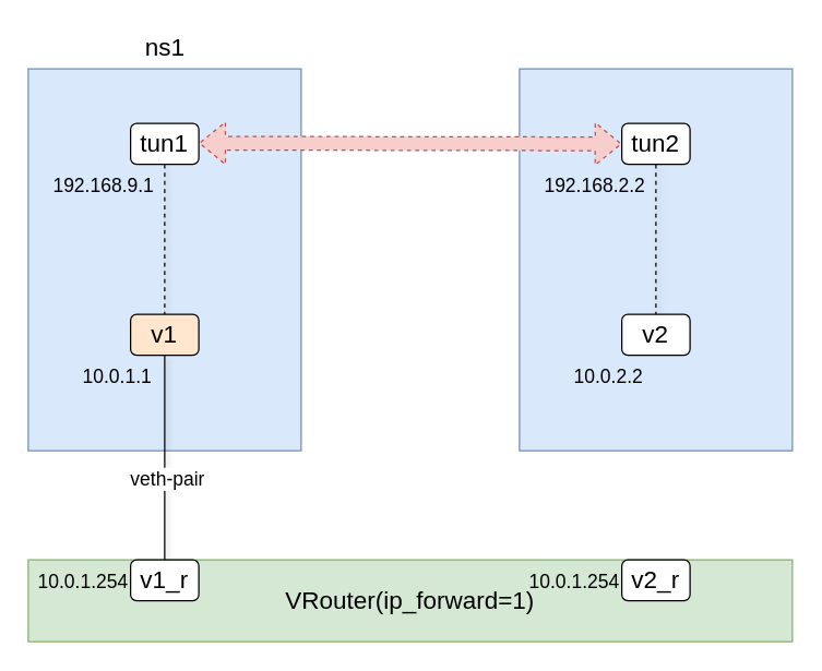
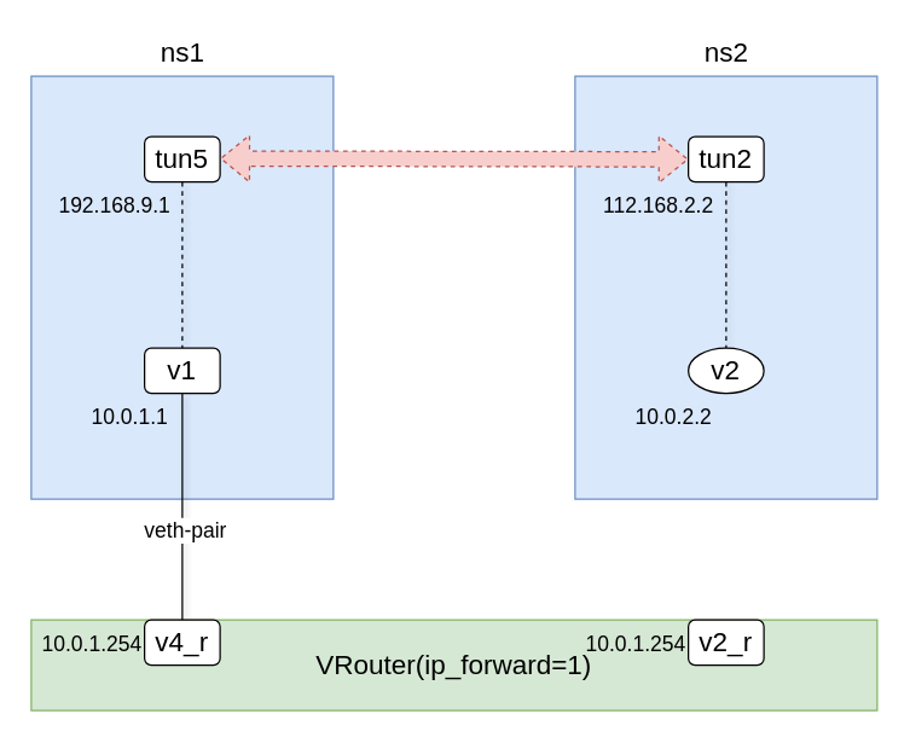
  <mxCell id="0" />
  <mxCell id="1" parent="0" />
  <mxCell id="2" value="" style="rounded=0;whiteSpace=wrap;html=1;align=left;fillColor=#dae8fc;strokeColor=#6c8ebf;" vertex="1" parent="1"><mxGeometry x="20" y="50" width="200" height="280" as="geometry" /></mxCell>
  <mxCell id="3" value="ns1" style="text;html=1;resizable=0;autosize=1;align=center;verticalAlign=middle;points=[];fillColor=none;strokeColor=none;rounded=0;fontSize=18;" vertex="1" parent="1"><mxGeometry x="100" y="20" width="40" height="30" as="geometry" /></mxCell>
  <mxCell id="4" value="" style="rounded=0;whiteSpace=wrap;html=1;align=left;fillColor=#dae8fc;strokeColor=#6c8ebf;" vertex="1" parent="1"><mxGeometry x="380" y="50" width="200" height="280" as="geometry" /></mxCell>
+ <mxCell id="5" value="ns2" style="text;html=1;resizable=0;autosize=1;align=center;verticalAlign=middle;points=[];fillColor=none;strokeColor=none;rounded=0;fontSize=18;" vertex="1" parent="1"><mxGeometry x="460" y="20" width="40" height="30" as="geometry" /></mxCell>
  <mxCell id="6" value="VRouter(ip_forward=1)" style="rounded=0;whiteSpace=wrap;html=1;fontSize=18;fillColor=#d5e8d4;strokeColor=#82b366;" vertex="1" parent="1"><mxGeometry x="20" y="410" width="560" height="60" as="geometry" /></mxCell>
  <mxCell id="7" style="edgeStyle=orthogonalEdgeStyle;rounded=0;orthogonalLoop=1;jettySize=auto;html=1;exitX=0.5;exitY=1;exitDx=0;exitDy=0;entryX=0.5;entryY=0;entryDx=0;entryDy=0;shadow=1;dashed=1;fontSize=18;endArrow=none;endFill=0;" edge="1" parent="1" source="8" target="13"><mxGeometry relative="1" as="geometry" /></mxCell>
- <mxCell id="8" value="tun1" style="rounded=1;whiteSpace=wrap;html=1;fontSize=18;" vertex="1" parent="1"><mxGeometry x="95" y="90" width="50" height="30" as="geometry" /></mxCell>
+ <mxCell id="8" value="tun5" style="rounded=1;whiteSpace=wrap;html=1;fontSize=18;" vertex="1" parent="1"><mxGeometry x="95" y="90" width="50" height="30" as="geometry" /></mxCell>
  <mxCell id="9" style="edgeStyle=orthogonalEdgeStyle;rounded=0;orthogonalLoop=1;jettySize=auto;html=1;exitX=0.5;exitY=1;exitDx=0;exitDy=0;shadow=1;dashed=1;fontSize=18;endArrow=none;endFill=0;" edge="1" parent="1" source="10" target="14"><mxGeometry relative="1" as="geometry" /></mxCell>
  <mxCell id="10" value="tun2" style="rounded=1;whiteSpace=wrap;html=1;fontSize=18;" vertex="1" parent="1"><mxGeometry x="455" y="90" width="50" height="30" as="geometry" /></mxCell>
  <mxCell id="11" style="edgeStyle=orthogonalEdgeStyle;rounded=0;orthogonalLoop=1;jettySize=auto;html=1;exitX=0.5;exitY=1;exitDx=0;exitDy=0;shadow=1;fontSize=18;endArrow=none;endFill=0;" edge="1" parent="1" source="13"><mxGeometry relative="1" as="geometry"><mxPoint x="120" y="410" as="targetPoint" /></mxGeometry></mxCell>
  <mxCell id="12" value="veth-pair" style="edgeLabel;html=1;align=center;verticalAlign=middle;resizable=0;points=[];fontSize=14;" vertex="1" connectable="0" parent="11"><mxGeometry x="0.205" y="1" relative="1" as="geometry"><mxPoint as="offset" /></mxGeometry></mxCell>
- <mxCell id="13" value="v1" style="rounded=1;whiteSpace=wrap;html=1;fontSize=18;fillColor=#ffe6cc;" vertex="1" parent="1"><mxGeometry x="95" y="230" width="50" height="30" as="geometry" /></mxCell>
- <mxCell id="14" value="v2" style="rounded=1;whiteSpace=wrap;html=1;fontSize=18;" vertex="1" parent="1"><mxGeometry x="455" y="230" width="50" height="30" as="geometry" /></mxCell>
+ <mxCell id="13" value="v1" style="rounded=1;whiteSpace=wrap;html=1;fontSize=18;" vertex="1" parent="1"><mxGeometry x="95" y="230" width="50" height="30" as="geometry" /></mxCell>
+ <mxCell id="14" value="v2" style="ellipse;whiteSpace=wrap;html=1;fontSize=18;" vertex="1" parent="1"><mxGeometry x="455" y="230" width="50" height="30" as="geometry" /></mxCell>
  <mxCell id="15" value="v2_r" style="rounded=1;whiteSpace=wrap;html=1;fontSize=18;" vertex="1" parent="1"><mxGeometry x="455" y="410" width="50" height="30" as="geometry" /></mxCell>
  <mxCell id="16" value="" style="shape=flexArrow;endArrow=classic;startArrow=classic;html=1;rounded=0;fontSize=18;entryX=0;entryY=0.5;entryDx=0;entryDy=0;dashed=1;fillColor=#f8cecc;strokeColor=#b85450;" edge="1" parent="1" target="10"><mxGeometry width="100" height="100" relative="1" as="geometry"><mxPoint x="145" y="104.5" as="sourcePoint" /><mxPoint x="315" y="104.5" as="targetPoint" /></mxGeometry></mxCell>
  <mxCell id="17" value="&lt;font style=&quot;font-size: 14px&quot;&gt;192.168.9.1&lt;/font&gt;" style="text;html=1;resizable=0;autosize=1;align=center;verticalAlign=middle;points=[];fillColor=none;strokeColor=none;rounded=0;fontSize=18;" vertex="1" parent="1"><mxGeometry x="30" y="120" width="90" height="30" as="geometry" /></mxCell>
- <mxCell id="18" value="&lt;font style=&quot;font-size: 14px&quot;&gt;192.168.2.2&lt;/font&gt;" style="text;html=1;resizable=0;autosize=1;align=center;verticalAlign=middle;points=[];fillColor=none;strokeColor=none;rounded=0;fontSize=18;" vertex="1" parent="1"><mxGeometry x="390" y="120" width="90" height="30" as="geometry" /></mxCell>
+ <mxCell id="18" value="&lt;font style=&quot;font-size: 14px&quot;&gt;112.168.2.2&lt;/font&gt;" style="text;html=1;resizable=0;autosize=1;align=center;verticalAlign=middle;points=[];fillColor=none;strokeColor=none;rounded=0;fontSize=18;" vertex="1" parent="1"><mxGeometry x="390" y="120" width="90" height="30" as="geometry" /></mxCell>
  <mxCell id="19" value="&lt;font style=&quot;font-size: 14px&quot;&gt;10.0.1.1&lt;/font&gt;" style="text;html=1;resizable=0;autosize=1;align=center;verticalAlign=middle;points=[];fillColor=none;strokeColor=none;rounded=0;fontSize=18;" vertex="1" parent="1"><mxGeometry x="50" y="260" width="70" height="30" as="geometry" /></mxCell>
  <mxCell id="20" value="&lt;font style=&quot;font-size: 14px&quot;&gt;10.0.2.2&lt;/font&gt;" style="text;html=1;resizable=0;autosize=1;align=center;verticalAlign=middle;points=[];fillColor=none;strokeColor=none;rounded=0;fontSize=18;" vertex="1" parent="1"><mxGeometry x="410" y="260" width="70" height="30" as="geometry" /></mxCell>
  <mxCell id="21" value="&lt;font style=&quot;font-size: 14px&quot;&gt;10.0.1.254&lt;/font&gt;" style="text;html=1;resizable=0;autosize=1;align=center;verticalAlign=middle;points=[];fillColor=none;strokeColor=none;rounded=0;fontSize=18;" vertex="1" parent="1"><mxGeometry x="380" y="410" width="80" height="30" as="geometry" /></mxCell>
- <mxCell id="22" value="v1_r" style="rounded=1;whiteSpace=wrap;html=1;fontSize=18;" vertex="1" parent="1"><mxGeometry x="95" y="410" width="50" height="30" as="geometry" /></mxCell>
+ <mxCell id="22" value="v4_r" style="rounded=1;whiteSpace=wrap;html=1;fontSize=18;" vertex="1" parent="1"><mxGeometry x="95" y="410" width="50" height="30" as="geometry" /></mxCell>
  <mxCell id="23" value="&lt;font style=&quot;font-size: 14px&quot;&gt;10.0.1.254&lt;/font&gt;" style="text;html=1;resizable=0;autosize=1;align=center;verticalAlign=middle;points=[];fillColor=none;strokeColor=none;rounded=0;fontSize=18;" vertex="1" parent="1"><mxGeometry x="20" y="410" width="80" height="30" as="geometry" /></mxCell>
